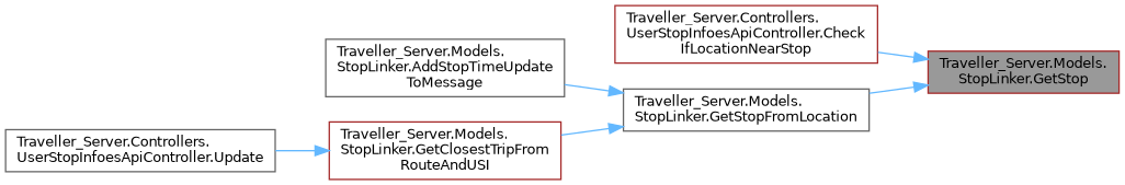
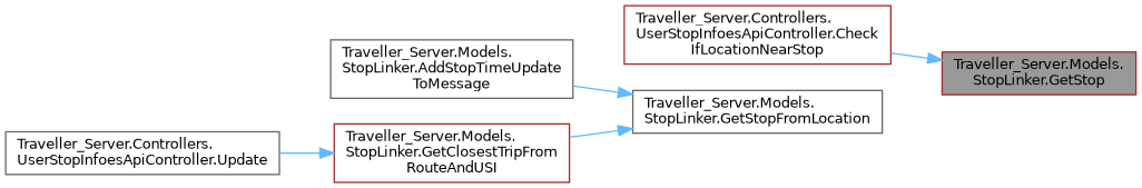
  digraph {
    rankdir=RL
    node [color=brown fillcolor=white fontname=Helvetica fontsize=10 shape=box style=filled]
    edge [color=steelblue1 dir=back fontname=Helvetica fontsize=10 labelfontname=Helvetica labelfontsize=10 style=solid]
    n1 [fillcolor=grey60 fontcolor=black height=0.2 label="Traveller_Server.Models.\lStopLinker.GetStop" width=0.4]
    n2 [height=0.2 label="Traveller_Server.Controllers.\lUserStopInfoesApiController.Check\lIfLocationNearStop" width=0.4]
    n3 [color=gray40 height=0.2 label="Traveller_Server.Models.\lStopLinker.GetStopFromLocation" width=0.4]
    n4 [color=gray40 height=0.2 label="Traveller_Server.Models.\lStopLinker.AddStopTimeUpdate\lToMessage" width=0.4]
    n5 [height=0.2 label="Traveller_Server.Models.\lStopLinker.GetClosestTripFrom\lRouteAndUSI" width=0.4]
    n6 [color=gray40 height=0.2 label="Traveller_Server.Controllers.\lUserStopInfoesApiController.Update" width=0.4]
    n1 -> n2
-   n1 -> n3
    n3 -> n4
    n3 -> n5
    n5 -> n6
  }
